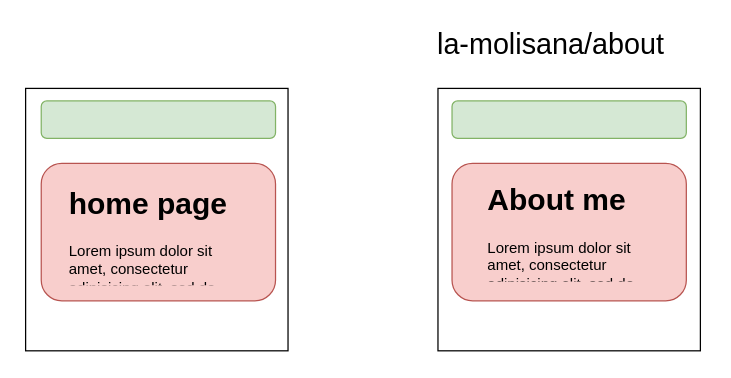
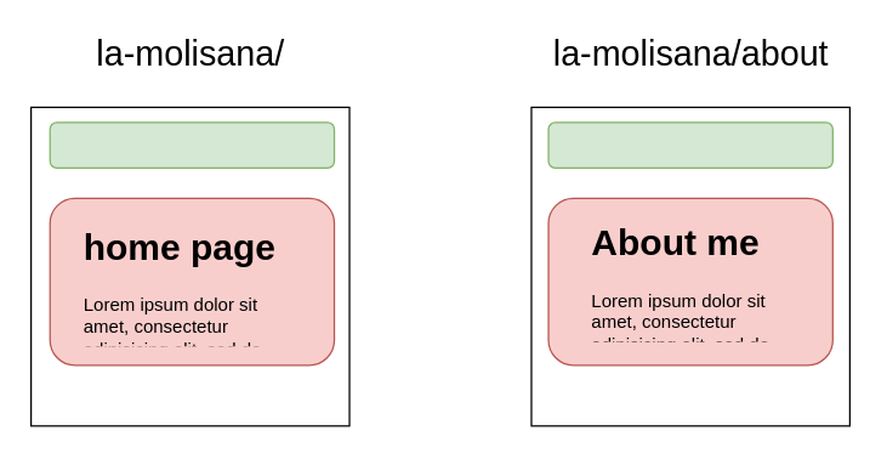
  <mxCell id="0" />
  <mxCell id="1" parent="0" />
  <mxCell id="2" value="" style="whiteSpace=wrap;html=1;aspect=fixed;" vertex="1" parent="1"><mxGeometry x="20" y="70" width="210" height="210" as="geometry" /></mxCell>
+ <mxCell id="3" value="&lt;font style=&quot;font-size: 23px;&quot;&gt;la-molisana/&lt;/font&gt;" style="text;html=1;align=center;verticalAlign=middle;whiteSpace=wrap;rounded=0;" vertex="1" parent="1"><mxGeometry x="32.5" y="20" width="185" height="30" as="geometry" /></mxCell>
  <mxCell id="4" value="" style="whiteSpace=wrap;html=1;aspect=fixed;" vertex="1" parent="1"><mxGeometry x="350" y="70" width="210" height="210" as="geometry" /></mxCell>
- <mxCell id="5" value="&lt;font style=&quot;font-size: 23px;&quot;&gt;la-molisana/about&lt;/font&gt;" style="text;html=1;align=center;verticalAlign=middle;whiteSpace=wrap;rounded=0;" vertex="1" parent="1"><mxGeometry x="332.5" y="20" width="215" height="30" as="geometry" /></mxCell>
+ <mxCell id="5" value="&lt;font style=&quot;font-size: 23px;&quot;&gt;la-molisana/about&lt;/font&gt;" style="text;html=1;align=center;verticalAlign=middle;whiteSpace=wrap;rounded=0;" vertex="1" parent="1"><mxGeometry x="347.5" y="20" width="215" height="30" as="geometry" /></mxCell>
  <mxCell id="6" value="" style="rounded=1;whiteSpace=wrap;html=1;fillColor=#d5e8d4;strokeColor=#82b366;" vertex="1" parent="1"><mxGeometry x="32.5" y="80" width="187.5" height="30" as="geometry" /></mxCell>
  <mxCell id="7" value="" style="rounded=1;whiteSpace=wrap;html=1;fillColor=#d5e8d4;strokeColor=#82b366;" vertex="1" parent="1"><mxGeometry x="361.25" y="80" width="187.5" height="30" as="geometry" /></mxCell>
  <mxCell id="8" value="" style="rounded=1;whiteSpace=wrap;html=1;fillColor=#f8cecc;strokeColor=#b85450;" vertex="1" parent="1"><mxGeometry x="32.5" y="130" width="187.5" height="110" as="geometry" /></mxCell>
  <mxCell id="9" value="" style="rounded=1;whiteSpace=wrap;html=1;fillColor=#f8cecc;strokeColor=#b85450;" vertex="1" parent="1"><mxGeometry x="361.25" y="130" width="187.5" height="110" as="geometry" /></mxCell>
  <mxCell id="10" value="&lt;h1&gt;home page&lt;/h1&gt;&lt;p&gt;Lorem ipsum dolor sit amet, consectetur adipisicing elit, sed do eiusmod tempor incididunt ut labore et dolore magna aliqua.&lt;/p&gt;" style="text;html=1;spacing=5;spacingTop=-20;whiteSpace=wrap;overflow=hidden;rounded=0;" vertex="1" parent="1"><mxGeometry x="50" y="142.5" width="140" height="85" as="geometry" /></mxCell>
  <mxCell id="11" value="&lt;h1&gt;About me&lt;/h1&gt;&lt;p&gt;Lorem ipsum dolor sit amet, consectetur adipisicing elit, sed do eiusmod tempor incididunt ut labore et dolore magna aliqua.&lt;/p&gt;" style="text;html=1;spacing=5;spacingTop=-20;whiteSpace=wrap;overflow=hidden;rounded=0;" vertex="1" parent="1"><mxGeometry x="385" y="140" width="140" height="85" as="geometry" /></mxCell>
